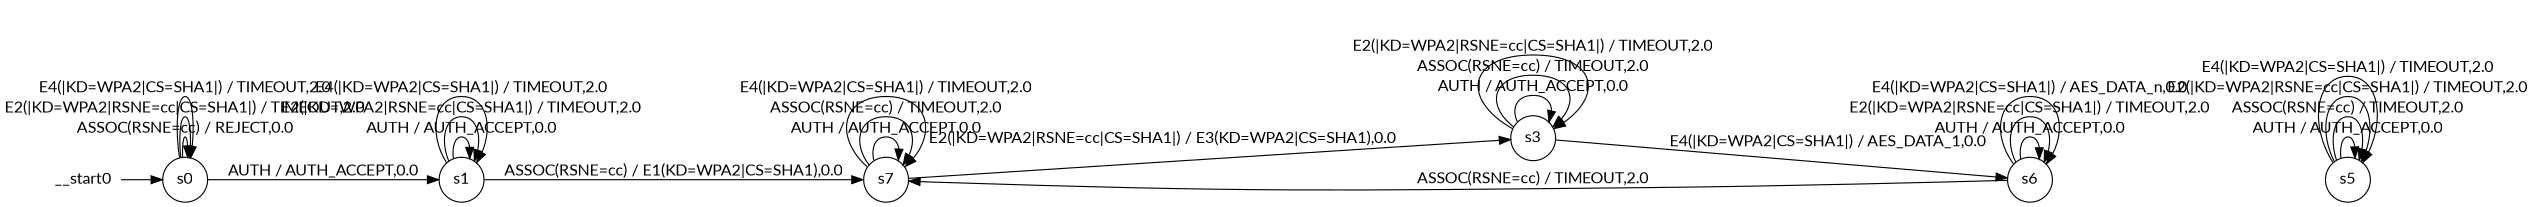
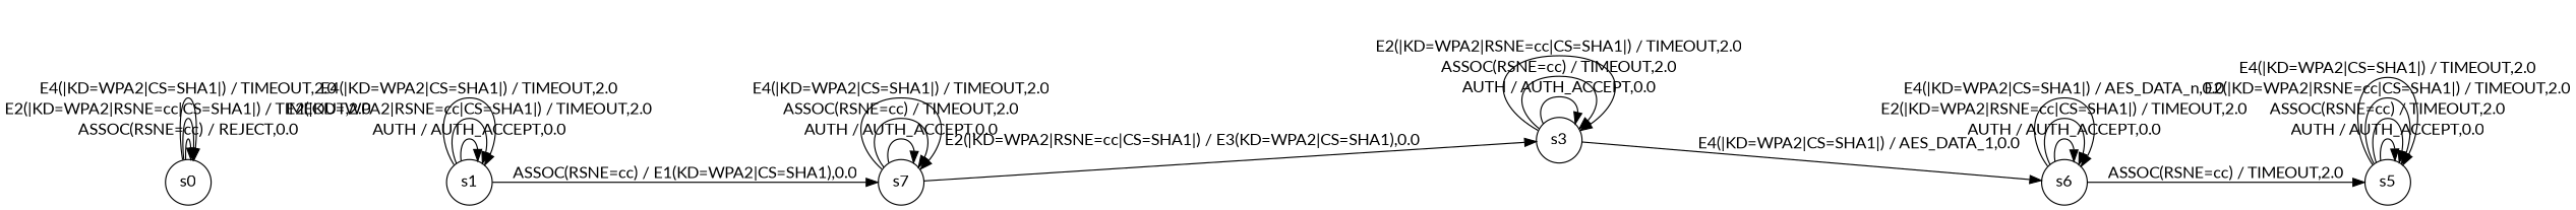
  digraph {
    fontname=Lato
    rankdir=LR
    node [fontname=Lato shape=circle]
    edge [fontname=Lato]
    n1 [label=s0]
    n2 [label=s1]
    n3 [label=s7]
    n4 [label=s3]
    n5 [label=s6]
    n6 [label=s5]
-   __start0 [height=0 shape=none width=0]
    n1 -> n1 [label="ASSOC(RSNE=cc) / REJECT,0.0"]
    n1 -> n1 [label="E2(|KD=WPA2|RSNE=cc|CS=SHA1|) / TIMEOUT,2.0"]
    n1 -> n1 [label="E4(|KD=WPA2|CS=SHA1|) / TIMEOUT,2.0"]
-   n1 -> n2 [label="AUTH / AUTH_ACCEPT,0.0"]
    n2 -> n2 [label="AUTH / AUTH_ACCEPT,0.0"]
    n2 -> n2 [label="E2(|KD=WPA2|RSNE=cc|CS=SHA1|) / TIMEOUT,2.0"]
    n2 -> n2 [label="E4(|KD=WPA2|CS=SHA1|) / TIMEOUT,2.0"]
    n2 -> n3 [label="ASSOC(RSNE=cc) / E1(KD=WPA2|CS=SHA1),0.0"]
    n3 -> n3 [label="AUTH / AUTH_ACCEPT,0.0"]
    n3 -> n3 [label="ASSOC(RSNE=cc) / TIMEOUT,2.0"]
    n3 -> n3 [label="E4(|KD=WPA2|CS=SHA1|) / TIMEOUT,2.0"]
    n3 -> n4 [label="E2(|KD=WPA2|RSNE=cc|CS=SHA1|) / E3(KD=WPA2|CS=SHA1),0.0"]
    n4 -> n4 [label="AUTH / AUTH_ACCEPT,0.0"]
    n4 -> n4 [label="ASSOC(RSNE=cc) / TIMEOUT,2.0"]
    n4 -> n4 [label="E2(|KD=WPA2|RSNE=cc|CS=SHA1|) / TIMEOUT,2.0"]
    n4 -> n5 [label="E4(|KD=WPA2|CS=SHA1|) / AES_DATA_1,0.0"]
    n5 -> n5 [label="AUTH / AUTH_ACCEPT,0.0"]
    n5 -> n5 [label="E2(|KD=WPA2|RSNE=cc|CS=SHA1|) / TIMEOUT,2.0"]
    n5 -> n5 [label="E4(|KD=WPA2|CS=SHA1|) / AES_DATA_n,0.0"]
-   n5 -> n3 [label="ASSOC(RSNE=cc) / TIMEOUT,2.0"]
+   n5 -> n6 [label="ASSOC(RSNE=cc) / TIMEOUT,2.0"]
    n6 -> n6 [label="AUTH / AUTH_ACCEPT,0.0"]
    n6 -> n6 [label="ASSOC(RSNE=cc) / TIMEOUT,2.0"]
    n6 -> n6 [label="E2(|KD=WPA2|RSNE=cc|CS=SHA1|) / TIMEOUT,2.0"]
    n6 -> n6 [label="E4(|KD=WPA2|CS=SHA1|) / TIMEOUT,2.0"]
-   __start0 -> n1
  }
